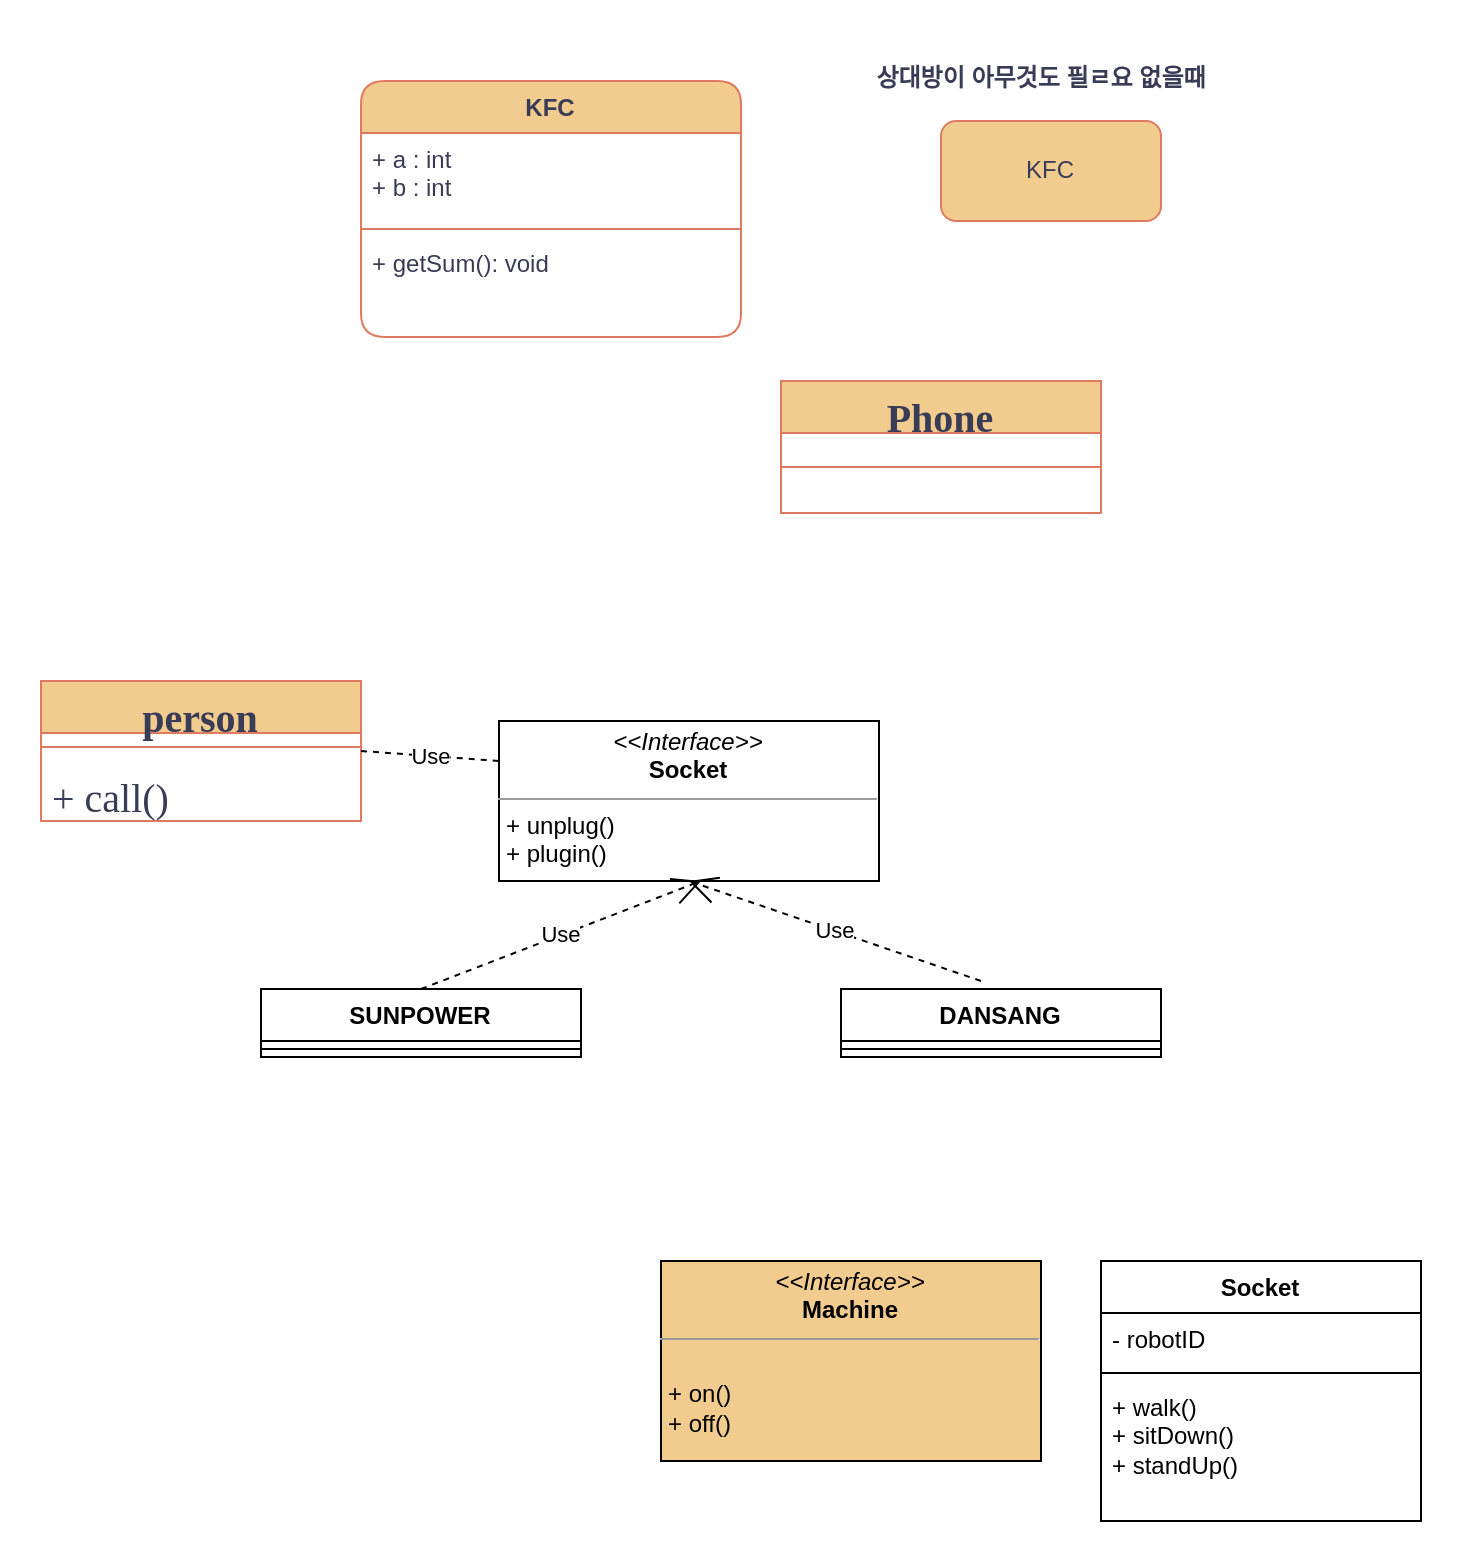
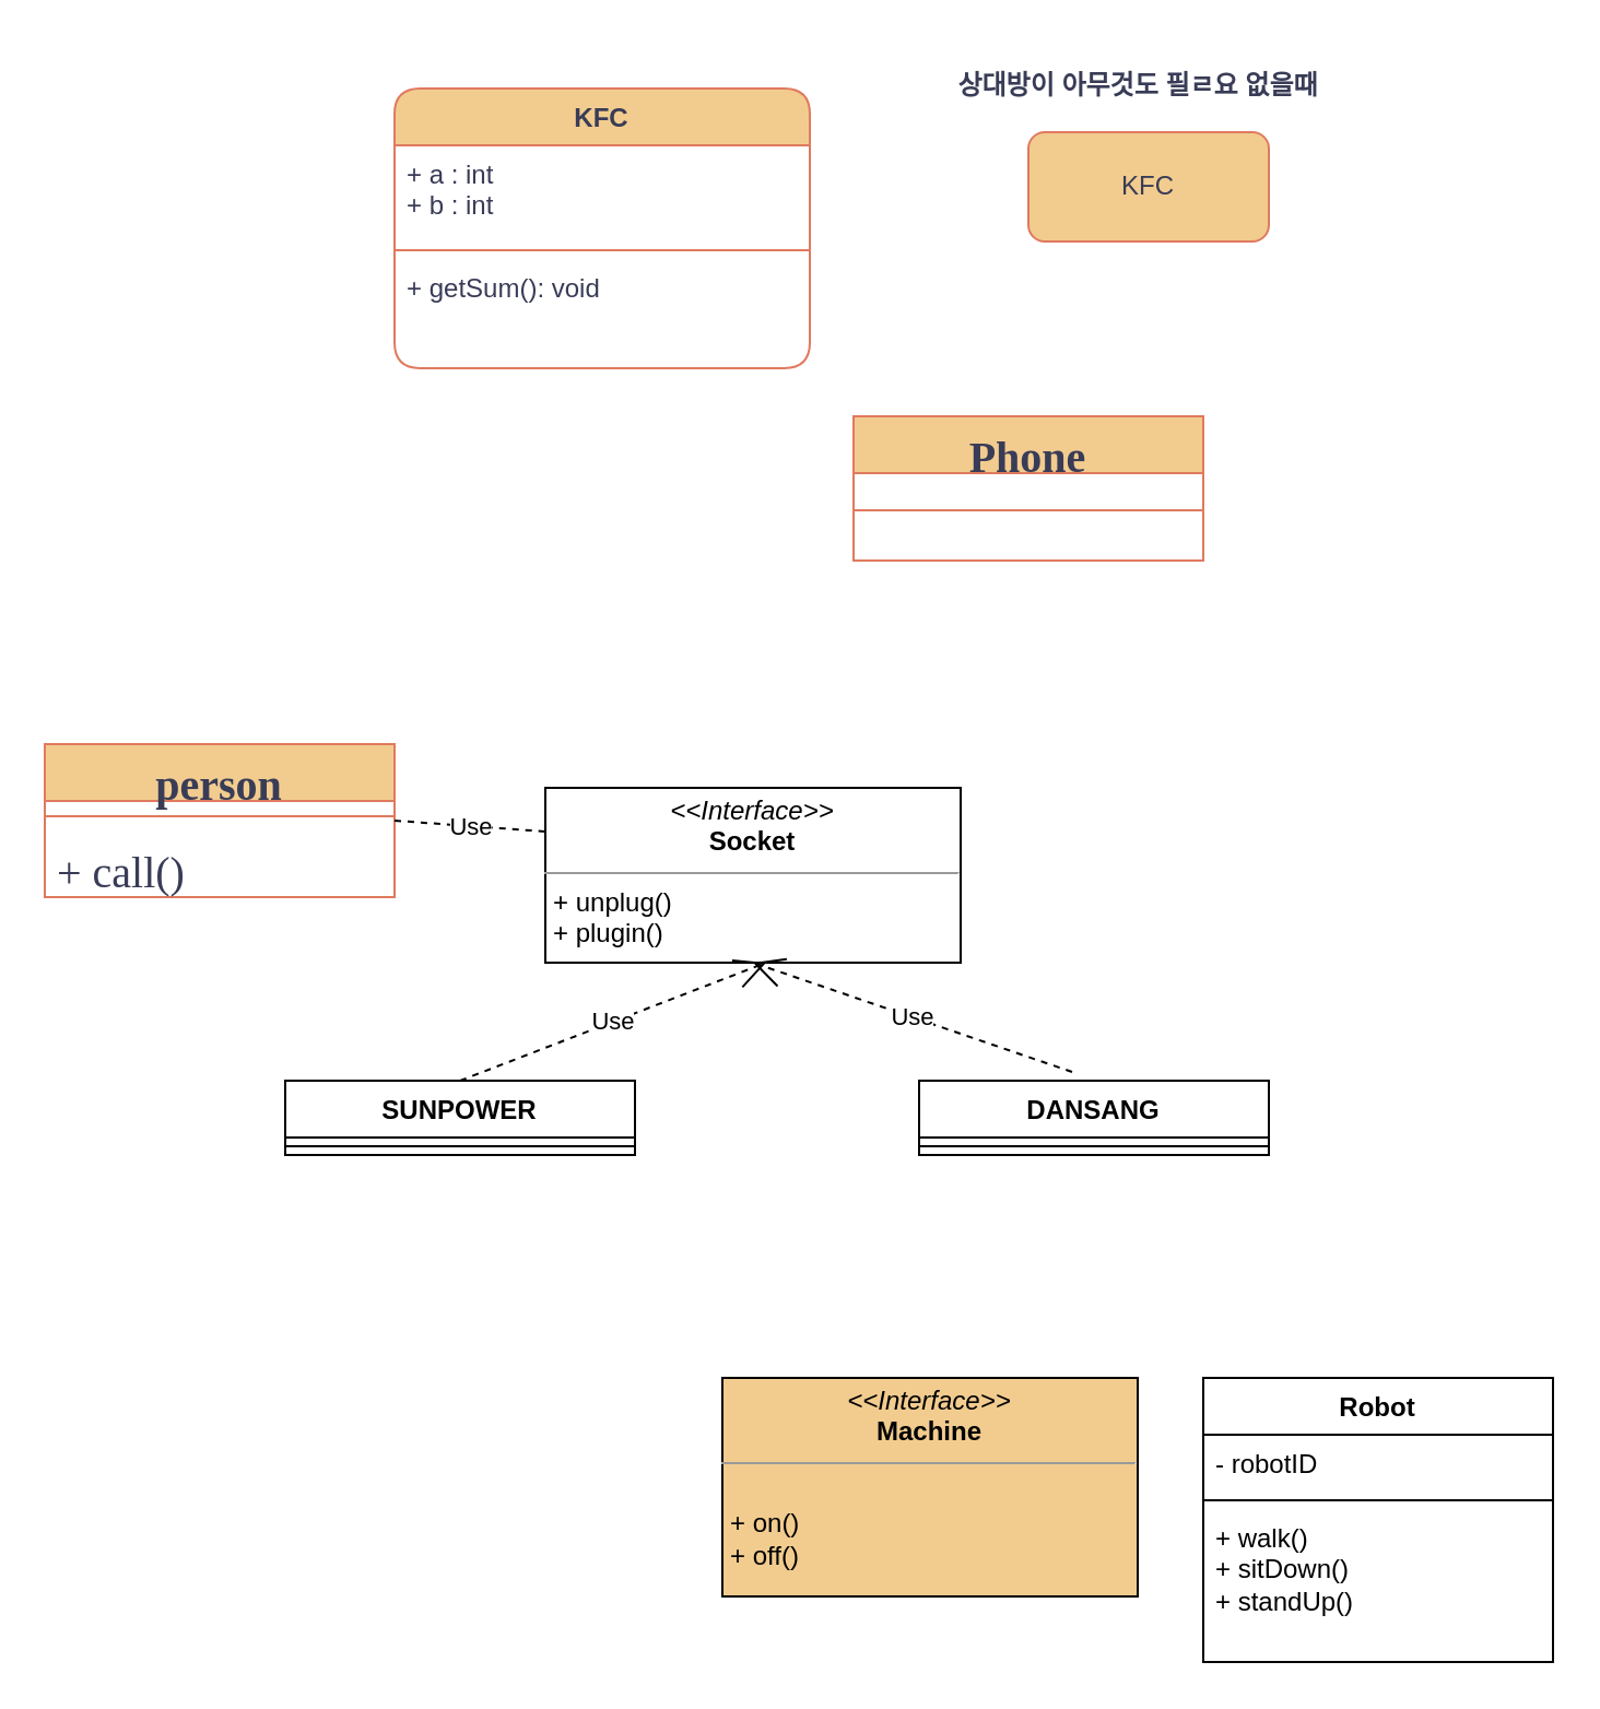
  <mxCell id="0" />
  <mxCell id="1" parent="0" />
  <mxCell id="2" value="KFC" style="swimlane;fontStyle=1;align=center;verticalAlign=top;childLayout=stackLayout;horizontal=1;startSize=26;horizontalStack=0;resizeParent=1;resizeParentMax=0;resizeLast=0;collapsible=1;marginBottom=0;whiteSpace=wrap;html=1;labelBackgroundColor=none;fillColor=#F2CC8F;strokeColor=#E07A5F;fontColor=#393C56;rounded=1;" vertex="1" parent="1"><mxGeometry x="180" y="40" width="190" height="128" as="geometry" /></mxCell>
  <mxCell id="3" value="+ a : int&lt;br&gt;+ b : int&lt;br&gt;" style="text;strokeColor=none;fillColor=none;align=left;verticalAlign=top;spacingLeft=4;spacingRight=4;overflow=hidden;rotatable=0;points=[[0,0.5],[1,0.5]];portConstraint=eastwest;whiteSpace=wrap;html=1;labelBackgroundColor=none;fontColor=#393C56;rounded=1;" vertex="1" parent="2"><mxGeometry y="26" width="190" height="44" as="geometry" /></mxCell>
  <mxCell id="4" value="" style="line;strokeWidth=1;fillColor=none;align=left;verticalAlign=middle;spacingTop=-1;spacingLeft=3;spacingRight=3;rotatable=0;labelPosition=right;points=[];portConstraint=eastwest;labelBackgroundColor=none;strokeColor=#E07A5F;fontColor=#393C56;rounded=1;" vertex="1" parent="2"><mxGeometry y="70" width="190" height="8" as="geometry" /></mxCell>
  <mxCell id="5" value="+ getSum(): void" style="text;strokeColor=none;fillColor=none;align=left;verticalAlign=top;spacingLeft=4;spacingRight=4;overflow=hidden;rotatable=0;points=[[0,0.5],[1,0.5]];portConstraint=eastwest;whiteSpace=wrap;html=1;labelBackgroundColor=none;fontColor=#393C56;rounded=1;" vertex="1" parent="2"><mxGeometry y="78" width="190" height="50" as="geometry" /></mxCell>
  <mxCell id="6" value="KFC" style="html=1;whiteSpace=wrap;labelBackgroundColor=none;fillColor=#F2CC8F;strokeColor=#E07A5F;fontColor=#393C56;rounded=1;" vertex="1" parent="1"><mxGeometry x="470" y="60" width="110" height="50" as="geometry" /></mxCell>
  <mxCell id="7" value="&lt;font style=&quot;font-size: 12px;&quot;&gt;상대방이 아무것도 필ㄹ요 없을때&lt;/font&gt;" style="text;strokeColor=none;fillColor=none;html=1;fontSize=24;fontStyle=1;verticalAlign=middle;align=center;labelBackgroundColor=none;fontColor=#393C56;rounded=1;" vertex="1" parent="1"><mxGeometry x="470" y="20" width="100" height="30" as="geometry" /></mxCell>
  <mxCell id="8" value="person" style="swimlane;fontStyle=1;align=center;verticalAlign=top;childLayout=stackLayout;horizontal=1;startSize=26;horizontalStack=0;resizeParent=1;resizeParentMax=0;resizeLast=0;collapsible=1;marginBottom=0;whiteSpace=wrap;html=1;hachureGap=4;strokeColor=#E07A5F;fontFamily=Architects Daughter;fontSource=https%3A%2F%2Ffonts.googleapis.com%2Fcss%3Ffamily%3DArchitects%2BDaughter;fontSize=20;fontColor=#393C56;fillColor=#F2CC8F;" vertex="1" parent="1"><mxGeometry x="20" y="340" width="160" height="70" as="geometry" /></mxCell>
  <mxCell id="9" value="" style="line;strokeWidth=1;fillColor=none;align=left;verticalAlign=middle;spacingTop=-1;spacingLeft=3;spacingRight=3;rotatable=0;labelPosition=right;points=[];portConstraint=eastwest;strokeColor=inherit;hachureGap=4;fontFamily=Architects Daughter;fontSource=https%3A%2F%2Ffonts.googleapis.com%2Fcss%3Ffamily%3DArchitects%2BDaughter;fontSize=20;fontColor=#393C56;" vertex="1" parent="8"><mxGeometry y="26" width="160" height="14" as="geometry" /></mxCell>
  <mxCell id="10" value="+ call()" style="text;strokeColor=none;fillColor=none;align=left;verticalAlign=top;spacingLeft=4;spacingRight=4;overflow=hidden;rotatable=0;points=[[0,0.5],[1,0.5]];portConstraint=eastwest;whiteSpace=wrap;html=1;fontSize=20;fontFamily=Architects Daughter;fontColor=#393C56;" vertex="1" parent="8"><mxGeometry y="40" width="160" height="30" as="geometry" /></mxCell>
  <mxCell id="11" value="Phone&lt;br&gt;" style="swimlane;fontStyle=1;align=center;verticalAlign=top;childLayout=stackLayout;horizontal=1;startSize=26;horizontalStack=0;resizeParent=1;resizeParentMax=0;resizeLast=0;collapsible=1;marginBottom=0;whiteSpace=wrap;html=1;hachureGap=4;strokeColor=#E07A5F;fontFamily=Architects Daughter;fontSource=https%3A%2F%2Ffonts.googleapis.com%2Fcss%3Ffamily%3DArchitects%2BDaughter;fontSize=20;fontColor=#393C56;fillColor=#F2CC8F;" vertex="1" parent="1"><mxGeometry x="390" y="190" width="160" height="66" as="geometry" /></mxCell>
  <mxCell id="12" value="" style="line;strokeWidth=1;fillColor=none;align=left;verticalAlign=middle;spacingTop=-1;spacingLeft=3;spacingRight=3;rotatable=0;labelPosition=right;points=[];portConstraint=eastwest;strokeColor=inherit;hachureGap=4;fontFamily=Architects Daughter;fontSource=https%3A%2F%2Ffonts.googleapis.com%2Fcss%3Ffamily%3DArchitects%2BDaughter;fontSize=20;fontColor=#393C56;" vertex="1" parent="11"><mxGeometry y="26" width="160" height="34" as="geometry" /></mxCell>
  <mxCell id="13" value="&lt;br&gt;" style="text;strokeColor=none;fillColor=none;align=left;verticalAlign=top;spacingLeft=4;spacingRight=4;overflow=hidden;rotatable=0;points=[[0,0.5],[1,0.5]];portConstraint=eastwest;whiteSpace=wrap;html=1;fontSize=20;fontFamily=Architects Daughter;fontColor=#393C56;" vertex="1" parent="11"><mxGeometry y="60" width="160" height="6" as="geometry" /></mxCell>
  <mxCell id="14" value="&lt;p style=&quot;margin:0px;margin-top:4px;text-align:center;&quot;&gt;&lt;i&gt;&amp;lt;&amp;lt;Interface&amp;gt;&amp;gt;&lt;/i&gt;&lt;br&gt;&lt;b&gt;Socket&lt;/b&gt;&lt;/p&gt;&lt;hr size=&quot;1&quot;&gt;&lt;p style=&quot;margin:0px;margin-left:4px;&quot;&gt;+ unplug()&lt;br&gt;+ plugin()&lt;/p&gt;&lt;hr size=&quot;1&quot;&gt;&lt;p style=&quot;margin:0px;margin-left:4px;&quot;&gt;&lt;br&gt;&lt;/p&gt;&lt;p style=&quot;margin:0px;margin-left:4px;&quot;&gt;&lt;br&gt;&lt;/p&gt;" style="verticalAlign=top;align=left;overflow=fill;fontSize=12;fontFamily=Helvetica;html=1;whiteSpace=wrap;" vertex="1" parent="1"><mxGeometry x="249" y="360" width="190" height="80" as="geometry" /></mxCell>
  <mxCell id="15" value="SUNPOWER" style="swimlane;fontStyle=1;align=center;verticalAlign=top;childLayout=stackLayout;horizontal=1;startSize=26;horizontalStack=0;resizeParent=1;resizeParentMax=0;resizeLast=0;collapsible=1;marginBottom=0;whiteSpace=wrap;html=1;" vertex="1" parent="1"><mxGeometry x="130" y="494" width="160" height="34" as="geometry" /></mxCell>
  <mxCell id="16" value="" style="line;strokeWidth=1;fillColor=none;align=left;verticalAlign=middle;spacingTop=-1;spacingLeft=3;spacingRight=3;rotatable=0;labelPosition=right;points=[];portConstraint=eastwest;strokeColor=inherit;" vertex="1" parent="15"><mxGeometry y="26" width="160" height="8" as="geometry" /></mxCell>
  <mxCell id="17" value="DANSANG&lt;br&gt;" style="swimlane;fontStyle=1;align=center;verticalAlign=top;childLayout=stackLayout;horizontal=1;startSize=26;horizontalStack=0;resizeParent=1;resizeParentMax=0;resizeLast=0;collapsible=1;marginBottom=0;whiteSpace=wrap;html=1;" vertex="1" parent="1"><mxGeometry x="420" y="494" width="160" height="34" as="geometry" /></mxCell>
  <mxCell id="18" value="" style="line;strokeWidth=1;fillColor=none;align=left;verticalAlign=middle;spacingTop=-1;spacingLeft=3;spacingRight=3;rotatable=0;labelPosition=right;points=[];portConstraint=eastwest;strokeColor=inherit;" vertex="1" parent="17"><mxGeometry y="26" width="160" height="8" as="geometry" /></mxCell>
  <mxCell id="19" value="Use" style="endArrow=open;endSize=12;dashed=1;html=1;rounded=0;entryX=0.5;entryY=1;entryDx=0;entryDy=0;" edge="1" parent="1" target="14"><mxGeometry width="160" relative="1" as="geometry"><mxPoint x="490" y="490" as="sourcePoint" /><mxPoint x="620" y="490" as="targetPoint" /></mxGeometry></mxCell>
  <mxCell id="20" value="Use" style="endArrow=open;endSize=12;dashed=1;html=1;rounded=0;exitX=0.5;exitY=0;exitDx=0;exitDy=0;" edge="1" parent="1" source="15"><mxGeometry width="160" relative="1" as="geometry"><mxPoint x="406" y="510" as="sourcePoint" /><mxPoint x="350" y="440" as="targetPoint" /></mxGeometry></mxCell>
  <mxCell id="21" value="Use" style="endArrow=none;endSize=12;dashed=1;html=1;rounded=0;entryX=0;entryY=0.25;entryDx=0;entryDy=0;exitX=1;exitY=0.5;exitDx=0;exitDy=0;" edge="1" parent="1" source="8" target="14"><mxGeometry width="160" relative="1" as="geometry"><mxPoint x="356" y="280" as="sourcePoint" /><mxPoint x="210" y="230" as="targetPoint" /></mxGeometry></mxCell>
  <mxCell id="22" value="&lt;p style=&quot;margin:0px;margin-top:4px;text-align:center;&quot;&gt;&lt;i&gt;&amp;lt;&amp;lt;Interface&amp;gt;&amp;gt;&lt;/i&gt;&lt;br&gt;&lt;b&gt;Machine&lt;/b&gt;&lt;/p&gt;&lt;hr size=&quot;1&quot;&gt;&lt;p style=&quot;margin:0px;margin-left:4px;&quot;&gt;&lt;br&gt;&lt;/p&gt;&lt;p style=&quot;margin:0px;margin-left:4px;&quot;&gt;+ on()&lt;br&gt;+ off()&lt;/p&gt;" style="verticalAlign=top;align=left;overflow=fill;fontSize=12;fontFamily=Helvetica;html=1;whiteSpace=wrap;fillColor=#f2cc8f;" vertex="1" parent="1"><mxGeometry x="330" y="630" width="190" height="100" as="geometry" /></mxCell>
- <mxCell id="23" value="Socket" style="swimlane;fontStyle=1;align=center;verticalAlign=top;childLayout=stackLayout;horizontal=1;startSize=26;horizontalStack=0;resizeParent=1;resizeParentMax=0;resizeLast=0;collapsible=1;marginBottom=0;whiteSpace=wrap;html=1;" vertex="1" parent="1"><mxGeometry x="550" y="630" width="160" height="130" as="geometry" /></mxCell>
+ <mxCell id="23" value="Robot" style="swimlane;fontStyle=1;align=center;verticalAlign=top;childLayout=stackLayout;horizontal=1;startSize=26;horizontalStack=0;resizeParent=1;resizeParentMax=0;resizeLast=0;collapsible=1;marginBottom=0;whiteSpace=wrap;html=1;" vertex="1" parent="1"><mxGeometry x="550" y="630" width="160" height="130" as="geometry" /></mxCell>
  <mxCell id="24" value="- robotID" style="text;strokeColor=none;fillColor=none;align=left;verticalAlign=top;spacingLeft=4;spacingRight=4;overflow=hidden;rotatable=0;points=[[0,0.5],[1,0.5]];portConstraint=eastwest;whiteSpace=wrap;html=1;" vertex="1" parent="23"><mxGeometry y="26" width="160" height="26" as="geometry" /></mxCell>
  <mxCell id="25" value="" style="line;strokeWidth=1;fillColor=none;align=left;verticalAlign=middle;spacingTop=-1;spacingLeft=3;spacingRight=3;rotatable=0;labelPosition=right;points=[];portConstraint=eastwest;strokeColor=inherit;" vertex="1" parent="23"><mxGeometry y="52" width="160" height="8" as="geometry" /></mxCell>
  <mxCell id="26" value="+ walk()&lt;br&gt;+ sitDown()&lt;br&gt;+ standUp()" style="text;strokeColor=none;fillColor=none;align=left;verticalAlign=top;spacingLeft=4;spacingRight=4;overflow=hidden;rotatable=0;points=[[0,0.5],[1,0.5]];portConstraint=eastwest;whiteSpace=wrap;html=1;" vertex="1" parent="23"><mxGeometry y="60" width="160" height="70" as="geometry" /></mxCell>
